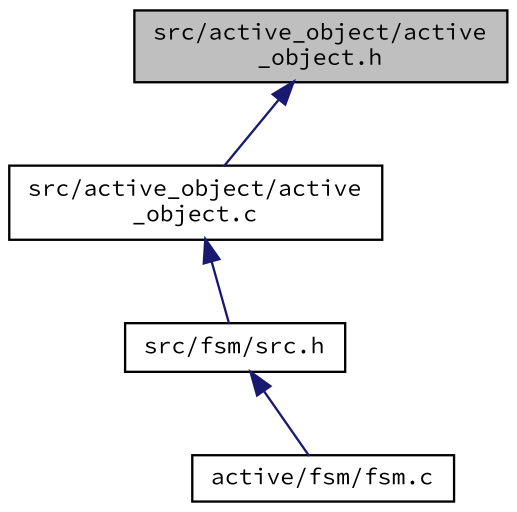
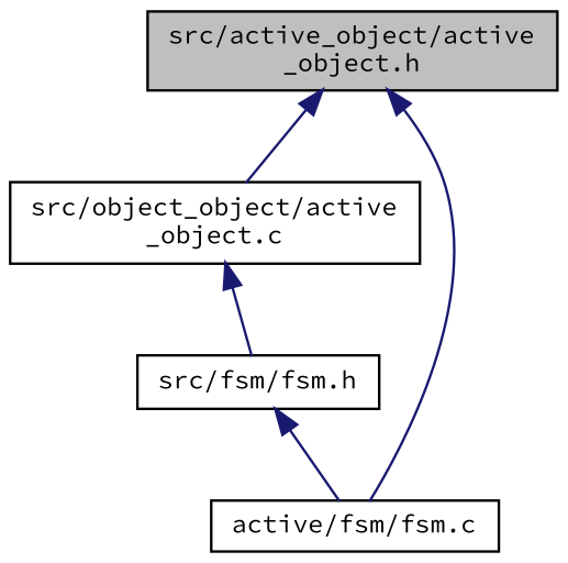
  digraph {
    fontname="Source Code Pro"
    node [color=black fillcolor=white fontname="Source Code Pro" fontsize=10 shape=record style=filled]
    edge [color=midnightblue dir=back fontname="Source Code Pro" fontsize=10 labelfontname=Helvetica labelfontsize=10 style=solid]
    n1 [fillcolor=grey75 fontcolor=black height=0.2 label="src/active_object/active\l_object.h" width=0.4]
-   n2 [height=0.2 label="src/active_object/active\l_object.c" width=0.4]
+   n2 [height=0.2 label="src/object_object/active\l_object.c" width=0.4]
    n3 [height=0.2 label="active/fsm/fsm.c" width=0.4]
-   n4 [height=0.2 label="src/fsm/src.h" width=0.4]
+   n4 [height=0.2 label="src/fsm/fsm.h" width=0.4]
    n1 -> n2
+   n1 -> n3
    n2 -> n4
    n4 -> n3
  }
